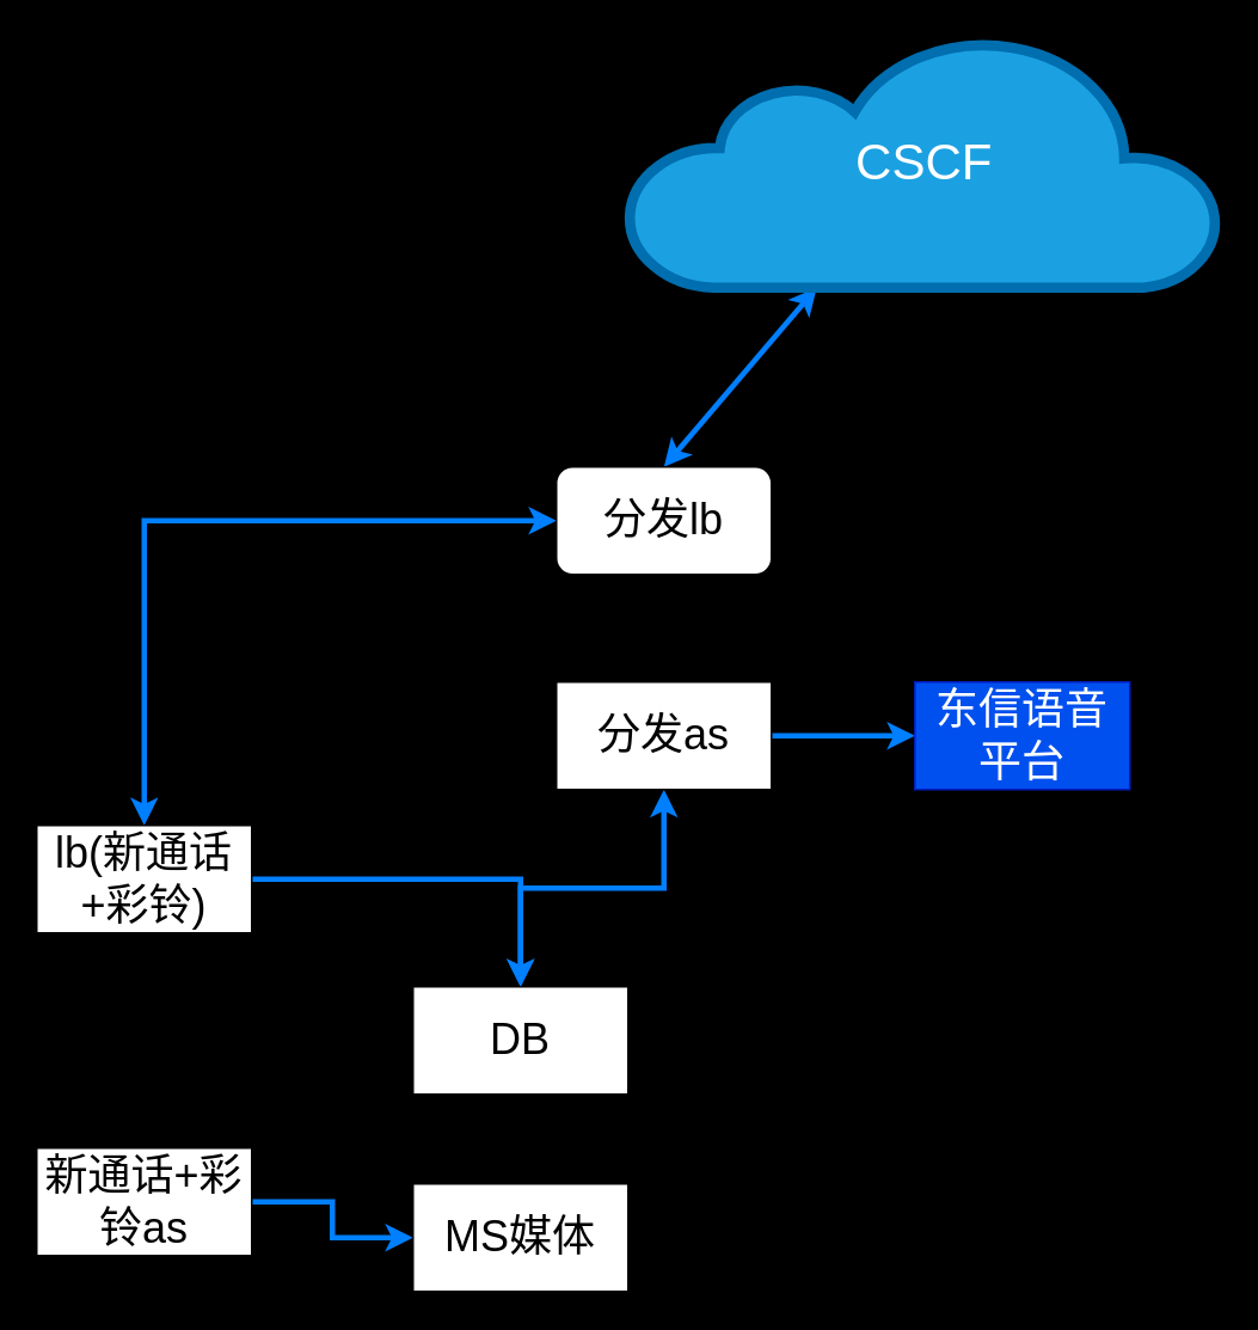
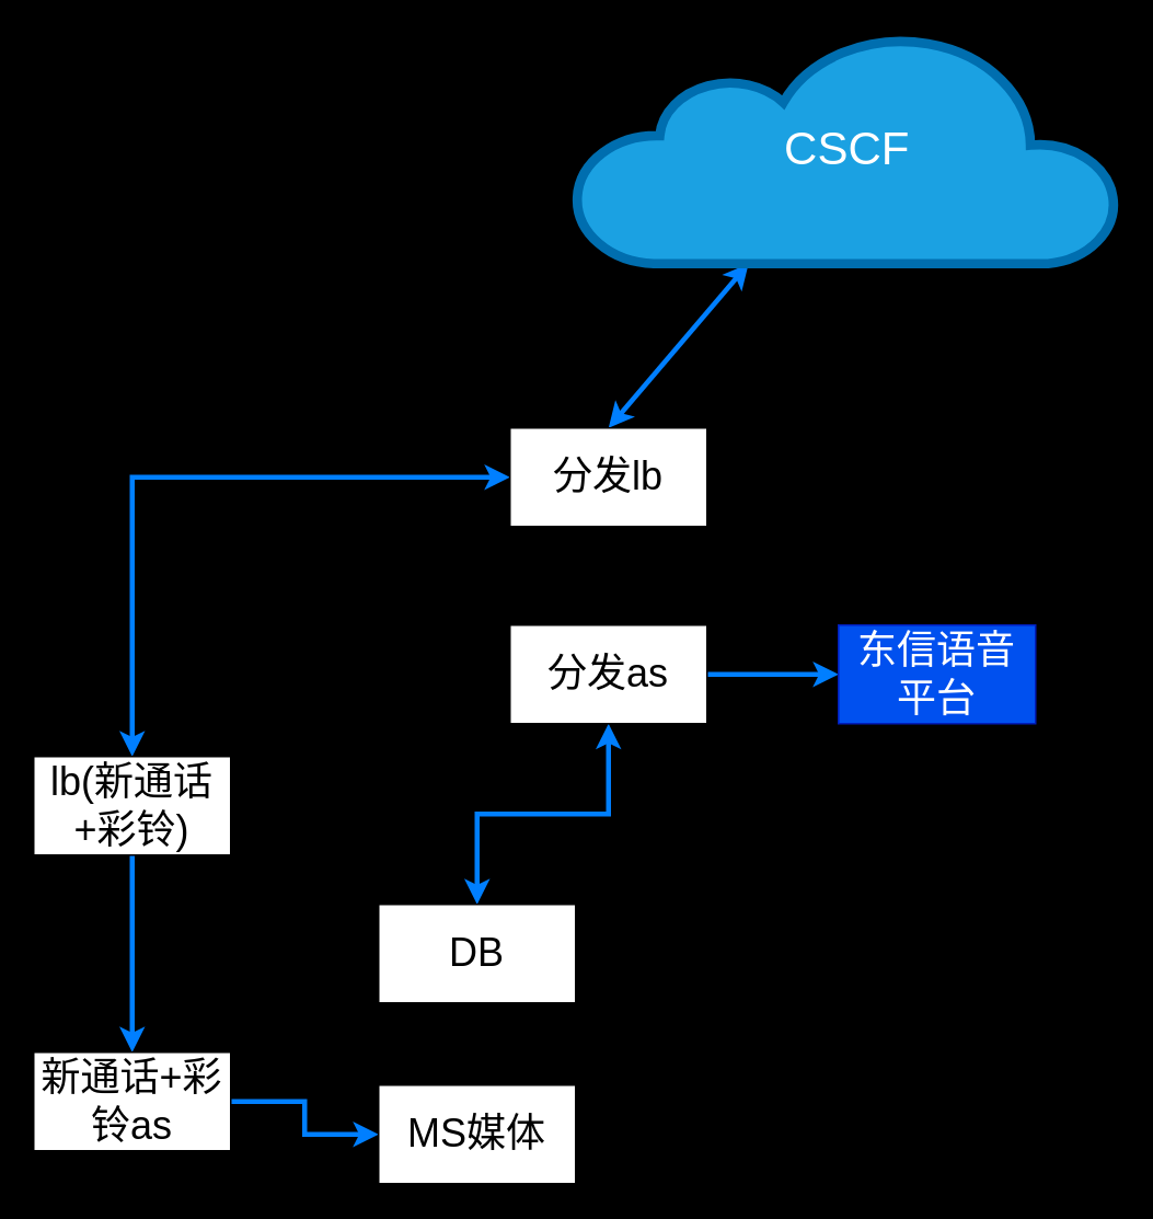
  <mxCell id="0" />
  <mxCell id="1" parent="0" />
  <mxCell id="2" style="edgeStyle=orthogonalEdgeStyle;rounded=0;orthogonalLoop=1;jettySize=auto;html=1;entryX=0.5;entryY=0;entryDx=0;entryDy=0;" edge="1" parent="1" source="4" target="6"><mxGeometry relative="1" as="geometry" /></mxCell>
  <mxCell id="3" style="rounded=0;orthogonalLoop=1;jettySize=auto;html=1;entryX=0.5;entryY=0;entryDx=0;entryDy=0;strokeColor=#007FFF;strokeWidth=3;startArrow=classic;startFill=1;" edge="1" parent="1" source="4" target="6"><mxGeometry relative="1" as="geometry" /></mxCell>
  <mxCell id="4" value="CSCF" style="html=1;fillColor=#1ba1e2;strokeColor=#006EAF;gradientDirection=north;strokeWidth=2;shape=mxgraph.networks.cloud;rounded=0;shadow=0;comic=0;align=center;fontSize=28;fontColor=#ffffff;" parent="1" vertex="1"><mxGeometry x="350" y="20" width="330" height="140" as="geometry" /></mxCell>
  <mxCell id="5" value="" style="edgeStyle=orthogonalEdgeStyle;rounded=0;orthogonalLoop=1;jettySize=auto;html=1;strokeColor=#007FFF;strokeWidth=3;startArrow=classic;startFill=1;" edge="1" parent="1" source="6" target="8"><mxGeometry relative="1" as="geometry" /></mxCell>
- <mxCell id="6" value="&lt;font style=&quot;font-size: 24px;&quot;&gt;分发lb&lt;/font&gt;" style="whiteSpace=wrap;html=1;rounded=1;" vertex="1" parent="1"><mxGeometry x="310" y="260" width="120" height="60" as="geometry" /></mxCell>
- <mxCell id="7" value="" style="edgeStyle=orthogonalEdgeStyle;rounded=0;orthogonalLoop=1;jettySize=auto;html=1;strokeColor=#007FFF;strokeWidth=3;" edge="1" parent="1" source="8" target="15"><mxGeometry relative="1" as="geometry" /></mxCell>
+ <mxCell id="6" value="&lt;font style=&quot;font-size: 24px;&quot;&gt;分发lb&lt;/font&gt;" style="rounded=0;whiteSpace=wrap;html=1;" vertex="1" parent="1"><mxGeometry x="310" y="260" width="120" height="60" as="geometry" /></mxCell>
+ <mxCell id="7" value="" style="edgeStyle=orthogonalEdgeStyle;rounded=0;orthogonalLoop=1;jettySize=auto;html=1;strokeColor=#007FFF;strokeWidth=3;" edge="1" parent="1" source="8" target="10"><mxGeometry relative="1" as="geometry" /></mxCell>
  <mxCell id="8" value="&lt;font style=&quot;font-size: 24px;&quot;&gt;lb(新通话+彩铃)&lt;/font&gt;" style="rounded=0;whiteSpace=wrap;html=1;" vertex="1" parent="1"><mxGeometry x="20" y="460" width="120" height="60" as="geometry" /></mxCell>
  <mxCell id="9" value="" style="edgeStyle=orthogonalEdgeStyle;rounded=0;orthogonalLoop=1;jettySize=auto;html=1;strokeColor=#007FFF;strokeWidth=3;" edge="1" parent="1" source="10" target="16"><mxGeometry relative="1" as="geometry" /></mxCell>
  <mxCell id="10" value="&lt;span style=&quot;font-size: 24px;&quot;&gt;新通话+彩铃as&lt;/span&gt;" style="whiteSpace=wrap;html=1;rounded=0;" vertex="1" parent="1"><mxGeometry x="20" y="640" width="120" height="60" as="geometry" /></mxCell>
  <mxCell id="11" value="" style="edgeStyle=orthogonalEdgeStyle;rounded=0;orthogonalLoop=1;jettySize=auto;html=1;strokeColor=#007FFF;strokeWidth=3;" edge="1" parent="1" source="13" target="14"><mxGeometry relative="1" as="geometry" /></mxCell>
  <mxCell id="12" style="edgeStyle=orthogonalEdgeStyle;rounded=0;orthogonalLoop=1;jettySize=auto;html=1;entryX=0.5;entryY=0;entryDx=0;entryDy=0;strokeColor=#007FFF;strokeWidth=3;startArrow=classic;startFill=1;" edge="1" parent="1" source="13" target="15"><mxGeometry relative="1" as="geometry" /></mxCell>
  <mxCell id="13" value="&lt;font style=&quot;font-size: 24px;&quot;&gt;分发as&lt;/font&gt;" style="whiteSpace=wrap;html=1;rounded=0;" vertex="1" parent="1"><mxGeometry x="310" y="380" width="120" height="60" as="geometry" /></mxCell>
  <mxCell id="14" value="&lt;font style=&quot;font-size: 24px;&quot;&gt;东信语音平台&lt;/font&gt;" style="whiteSpace=wrap;html=1;rounded=0;fillColor=#0050ef;fontColor=#ffffff;strokeColor=#001DBC;" vertex="1" parent="1"><mxGeometry x="510" y="380" width="120" height="60" as="geometry" /></mxCell>
  <mxCell id="15" value="&lt;font style=&quot;font-size: 24px;&quot;&gt;DB&lt;/font&gt;" style="rounded=0;whiteSpace=wrap;html=1;" vertex="1" parent="1"><mxGeometry x="230" y="550" width="120" height="60" as="geometry" /></mxCell>
  <mxCell id="16" value="&lt;font style=&quot;font-size: 24px;&quot;&gt;MS媒体&lt;/font&gt;" style="rounded=0;whiteSpace=wrap;html=1;" vertex="1" parent="1"><mxGeometry x="230" y="660" width="120" height="60" as="geometry" /></mxCell>
